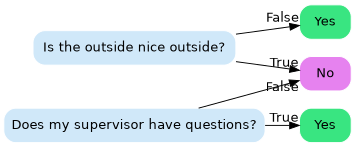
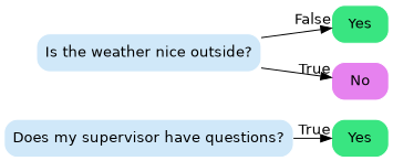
  digraph {
    rankdir=LR
    ranksep=equally
    splines=polyline
    node [color=white fillcolor="#399de53c" fontname=helvetica shape=box style="filled, rounded"]
    edge [fontname=helvetica headlabel=True labelangle=-45 labeldistance=2.5]
-   n1 [label="Is the outside nice outside?"]
+   n1 [label="Is the weather nice outside?"]
    n2 [label="Does my supervisor have questions?"]
    n3 [fillcolor="#39e581ff" label=Yes]
    n4 [fillcolor="#d739e5a0" label=No]
    n5 [fillcolor="#39e581ff" label=Yes]
    subgraph sub_1 {
      rank=same
      n1
    }
    subgraph sub_2 {
      rank=same
      n2
    }
    subgraph sub_3 {
      rank=same
      n3
      n4
      n5
    }
    n1 -> n4
    n1 -> n5 [headlabel=False]
    n2 -> n3
-   n2 -> n4 [headlabel=False]
  }
